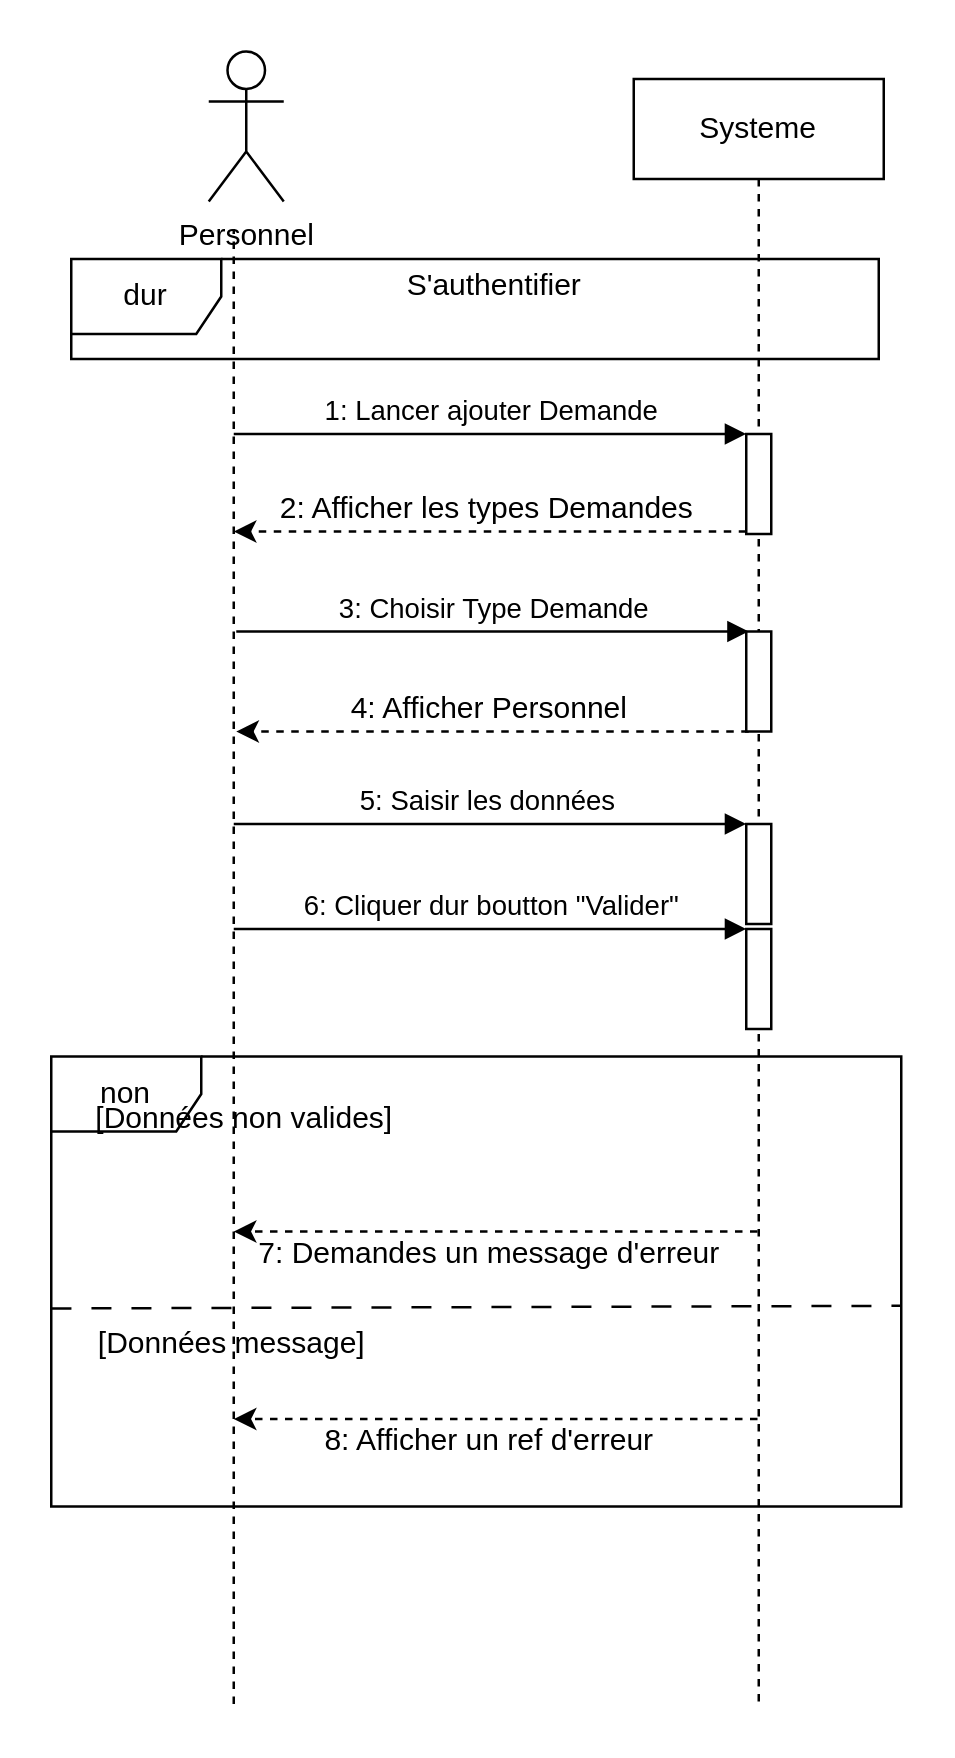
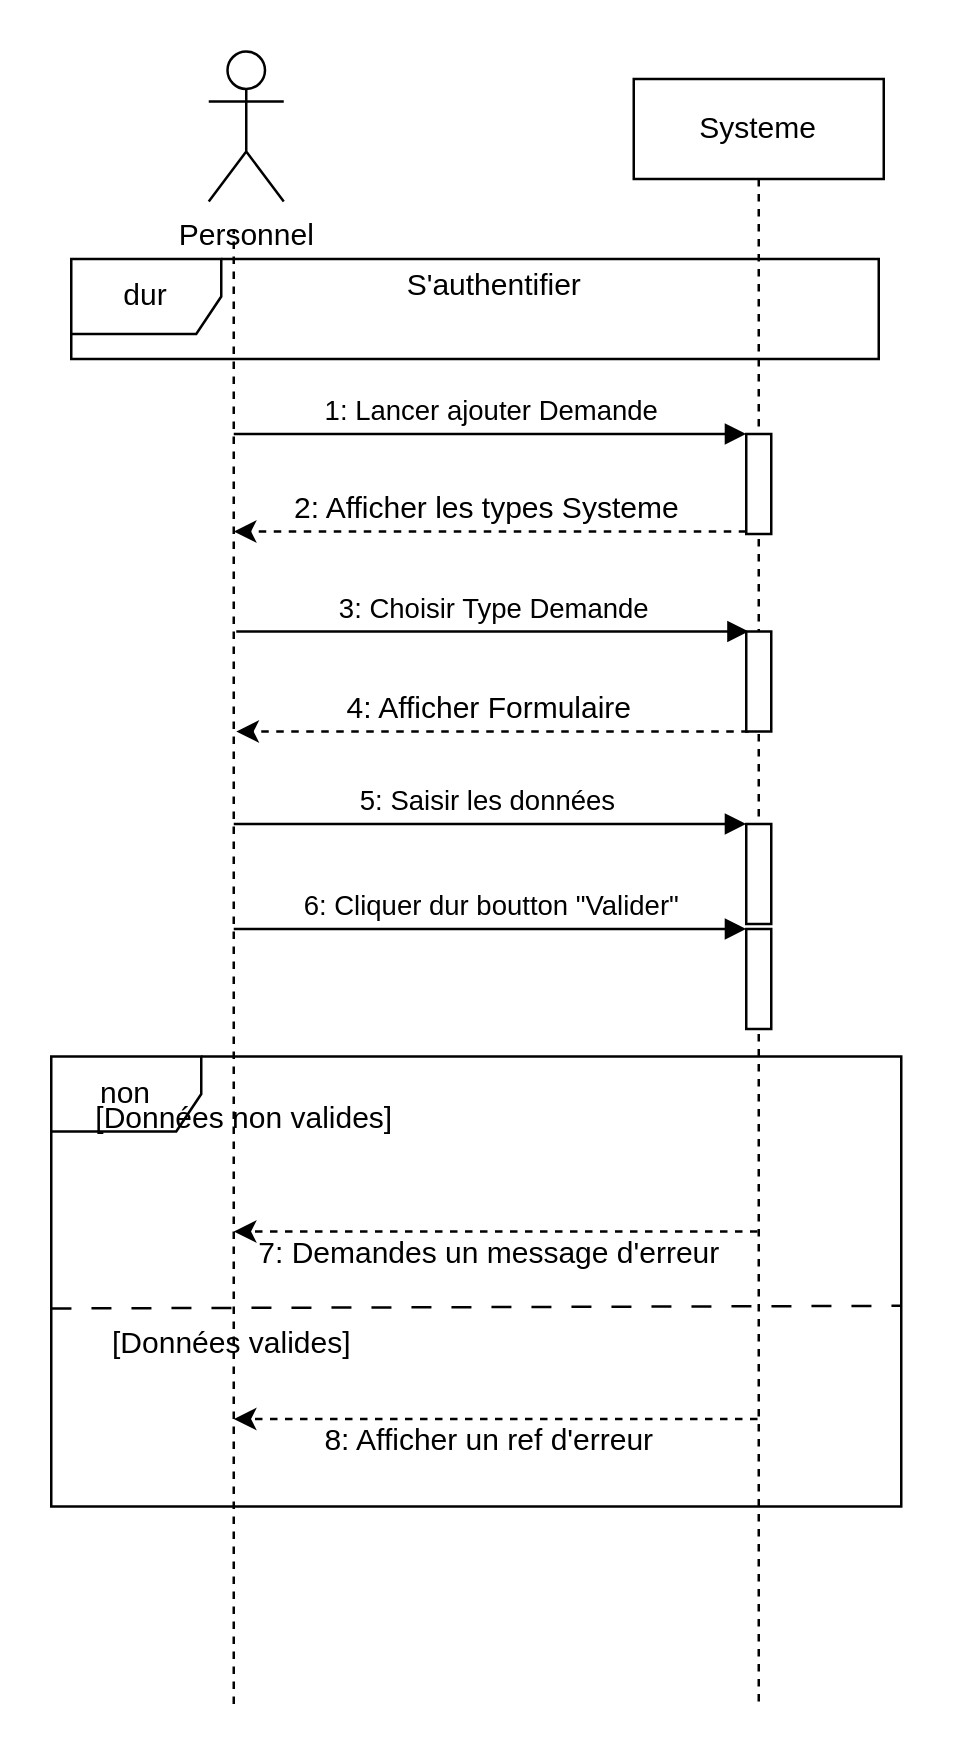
  <mxCell id="0" />
  <mxCell id="1" parent="0" />
  <mxCell id="2" value="Systeme" style="shape=umlLifeline;perimeter=lifelinePerimeter;whiteSpace=wrap;html=1;container=0;dropTarget=0;collapsible=0;recursiveResize=0;outlineConnect=0;portConstraint=eastwest;newEdgeStyle={&quot;edgeStyle&quot;:&quot;elbowEdgeStyle&quot;,&quot;elbow&quot;:&quot;vertical&quot;,&quot;curved&quot;:0,&quot;rounded&quot;:0};" parent="1" vertex="1"><mxGeometry x="253" y="31" width="100" height="650" as="geometry" /></mxCell>
  <mxCell id="3" value="" style="html=1;points=[];perimeter=orthogonalPerimeter;outlineConnect=0;targetShapes=umlLifeline;portConstraint=eastwest;newEdgeStyle={&quot;edgeStyle&quot;:&quot;elbowEdgeStyle&quot;,&quot;elbow&quot;:&quot;vertical&quot;,&quot;curved&quot;:0,&quot;rounded&quot;:0};" parent="2" vertex="1"><mxGeometry x="45" y="142" width="10" height="40" as="geometry" /></mxCell>
  <mxCell id="4" value="1: Lancer ajouter Demande" style="html=1;verticalAlign=bottom;endArrow=block;edgeStyle=elbowEdgeStyle;elbow=vertical;curved=0;rounded=0;" parent="1" target="3" edge="1"><mxGeometry relative="1" as="geometry"><mxPoint x="93" y="173" as="sourcePoint" /><Array as="points"><mxPoint x="208" y="173" /></Array><mxPoint x="293" y="173" as="targetPoint" /></mxGeometry></mxCell>
  <mxCell id="5" value="Personnel" style="shape=umlActor;verticalLabelPosition=bottom;verticalAlign=top;html=1;outlineConnect=0;" vertex="1" parent="1"><mxGeometry x="83" y="20" width="30" height="60" as="geometry" /></mxCell>
  <mxCell id="6" value="" style="endArrow=none;dashed=1;html=1;rounded=0;" edge="1" parent="1"><mxGeometry width="50" height="50" relative="1" as="geometry"><mxPoint x="93" y="681" as="sourcePoint" /><mxPoint x="93" y="91" as="targetPoint" /></mxGeometry></mxCell>
  <mxCell id="7" value="" style="endArrow=classic;html=1;rounded=0;dashed=1;" edge="1" parent="1"><mxGeometry width="50" height="50" relative="1" as="geometry"><mxPoint x="298" y="212" as="sourcePoint" /><mxPoint x="93" y="212" as="targetPoint" /></mxGeometry></mxCell>
- <mxCell id="8" value="2: Afficher les types Demandes" style="text;html=1;align=center;verticalAlign=middle;resizable=0;points=[];autosize=1;strokeColor=none;fillColor=none;" vertex="1" parent="1"><mxGeometry x="99" y="188" width="190" height="30" as="geometry" /></mxCell>
+ <mxCell id="8" value="2: Afficher les types Systeme" style="text;html=1;align=center;verticalAlign=middle;resizable=0;points=[];autosize=1;strokeColor=none;fillColor=none;" vertex="1" parent="1"><mxGeometry x="99" y="188" width="190" height="30" as="geometry" /></mxCell>
  <mxCell id="9" value="3: Choisir Type Demande" style="html=1;verticalAlign=bottom;endArrow=block;edgeStyle=elbowEdgeStyle;elbow=vertical;curved=0;rounded=0;" edge="1" parent="1"><mxGeometry relative="1" as="geometry"><mxPoint x="94" y="252" as="sourcePoint" /><Array as="points"><mxPoint x="209" y="252" /></Array><mxPoint x="299" y="252" as="targetPoint" /></mxGeometry></mxCell>
  <mxCell id="10" value="" style="endArrow=classic;html=1;rounded=0;dashed=1;" edge="1" parent="1"><mxGeometry width="50" height="50" relative="1" as="geometry"><mxPoint x="299" y="292" as="sourcePoint" /><mxPoint x="94" y="292" as="targetPoint" /></mxGeometry></mxCell>
- <mxCell id="11" value="4: Afficher Personnel" style="text;html=1;align=center;verticalAlign=middle;resizable=0;points=[];autosize=1;strokeColor=none;fillColor=none;" vertex="1" parent="1"><mxGeometry x="125" y="268" width="140" height="30" as="geometry" /></mxCell>
+ <mxCell id="11" value="4: Afficher Formulaire" style="text;html=1;align=center;verticalAlign=middle;resizable=0;points=[];autosize=1;strokeColor=none;fillColor=none;" vertex="1" parent="1"><mxGeometry x="125" y="268" width="140" height="30" as="geometry" /></mxCell>
  <mxCell id="12" value="" style="rounded=0;whiteSpace=wrap;html=1;" vertex="1" parent="1"><mxGeometry x="298" y="252" width="10" height="40" as="geometry" /></mxCell>
  <mxCell id="13" value="5: Saisir les données&amp;nbsp;" style="html=1;verticalAlign=bottom;endArrow=block;edgeStyle=elbowEdgeStyle;elbow=vertical;curved=0;rounded=0;" edge="1" parent="1"><mxGeometry relative="1" as="geometry"><mxPoint x="93" y="329" as="sourcePoint" /><Array as="points"><mxPoint x="208" y="329" /></Array><mxPoint x="298" y="329" as="targetPoint" /></mxGeometry></mxCell>
  <mxCell id="14" value="" style="rounded=0;whiteSpace=wrap;html=1;" vertex="1" parent="1"><mxGeometry x="298" y="329" width="10" height="40" as="geometry" /></mxCell>
  <mxCell id="15" value="6: Cliquer dur boutton &quot;Valider&quot;" style="html=1;verticalAlign=bottom;endArrow=block;edgeStyle=elbowEdgeStyle;elbow=vertical;curved=0;rounded=0;" edge="1" parent="1"><mxGeometry relative="1" as="geometry"><mxPoint x="93" y="371" as="sourcePoint" /><Array as="points"><mxPoint x="208" y="371" /></Array><mxPoint x="298" y="371" as="targetPoint" /></mxGeometry></mxCell>
  <mxCell id="16" value="non" style="shape=umlFrame;whiteSpace=wrap;html=1;pointerEvents=0;" vertex="1" parent="1"><mxGeometry x="20" y="422" width="340" height="180" as="geometry" /></mxCell>
  <mxCell id="17" value="[Données non valides]" style="text;html=1;align=center;verticalAlign=middle;resizable=0;points=[];autosize=1;strokeColor=none;fillColor=none;" vertex="1" parent="1"><mxGeometry x="27" y="432" width="140" height="30" as="geometry" /></mxCell>
  <mxCell id="18" value="" style="rounded=0;whiteSpace=wrap;html=1;" vertex="1" parent="1"><mxGeometry x="298" y="371" width="10" height="40" as="geometry" /></mxCell>
  <mxCell id="19" value="" style="endArrow=classic;html=1;rounded=0;dashed=1;" edge="1" parent="1"><mxGeometry width="50" height="50" relative="1" as="geometry"><mxPoint x="302.5" y="492" as="sourcePoint" /><mxPoint x="93" y="492" as="targetPoint" /></mxGeometry></mxCell>
  <mxCell id="20" value="7: Demandes un message d'erreur" style="text;html=1;align=center;verticalAlign=middle;resizable=0;points=[];autosize=1;strokeColor=none;fillColor=none;" vertex="1" parent="1"><mxGeometry x="100" y="486" width="190" height="30" as="geometry" /></mxCell>
- <mxCell id="21" value="[Données message]" style="text;html=1;align=center;verticalAlign=middle;resizable=0;points=[];autosize=1;strokeColor=none;fillColor=none;" vertex="1" parent="1"><mxGeometry x="32" y="522" width="120" height="30" as="geometry" /></mxCell>
+ <mxCell id="21" value="[Données valides]" style="text;html=1;align=center;verticalAlign=middle;resizable=0;points=[];autosize=1;strokeColor=none;fillColor=none;" vertex="1" parent="1"><mxGeometry x="32" y="522" width="120" height="30" as="geometry" /></mxCell>
  <mxCell id="22" value="" style="endArrow=classic;html=1;rounded=0;dashed=1;" edge="1" parent="1"><mxGeometry width="50" height="50" relative="1" as="geometry"><mxPoint x="302.5" y="567" as="sourcePoint" /><mxPoint x="93" y="567" as="targetPoint" /></mxGeometry></mxCell>
  <mxCell id="23" value="8: Afficher un ref d'erreur" style="text;html=1;align=center;verticalAlign=middle;resizable=0;points=[];autosize=1;strokeColor=none;fillColor=none;" vertex="1" parent="1"><mxGeometry x="100" y="561" width="190" height="30" as="geometry" /></mxCell>
  <mxCell id="24" value="" style="endArrow=none;dashed=1;html=1;rounded=0;exitX=0.012;exitY=0.63;exitDx=0;exitDy=0;exitPerimeter=0;entryX=1;entryY=0.554;entryDx=0;entryDy=0;entryPerimeter=0;dashPattern=8 8;" edge="1" parent="1" target="16"><mxGeometry width="50" height="50" relative="1" as="geometry"><mxPoint x="20.08" y="522.8" as="sourcePoint" /><mxPoint x="363" y="521" as="targetPoint" /></mxGeometry></mxCell>
  <mxCell id="25" value="dur" style="shape=umlFrame;whiteSpace=wrap;html=1;pointerEvents=0;" vertex="1" parent="1"><mxGeometry x="28" y="103" width="323" height="40" as="geometry" /></mxCell>
  <mxCell id="26" value="S'authentifier" style="text;html=1;align=center;verticalAlign=middle;resizable=0;points=[];autosize=1;strokeColor=none;fillColor=none;" vertex="1" parent="1"><mxGeometry x="152" y="99" width="90" height="30" as="geometry" /></mxCell>
